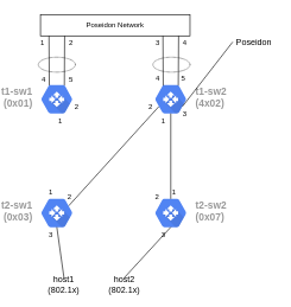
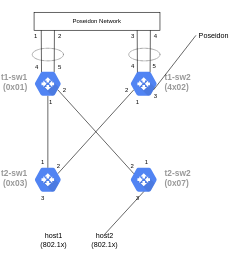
  <mxCell id="0" />
  <mxCell id="1" parent="0" />
  <mxCell id="2" style="edgeStyle=none;rounded=0;orthogonalLoop=1;jettySize=auto;html=1;exitX=0.25;exitY=0.67;exitDx=0;exitDy=0;exitPerimeter=0;entryX=0.75;entryY=0.33;entryDx=0;entryDy=0;entryPerimeter=0;endArrow=none;endFill=0;" edge="1" parent="1" source="3" target="4"><mxGeometry relative="1" as="geometry" /></mxCell>
  <mxCell id="3" value="t1-sw2&lt;br&gt;(4x02)" style="html=1;fillColor=#5184F3;strokeColor=none;verticalAlign=middle;labelPosition=right;verticalLabelPosition=middle;align=left;spacingTop=-6;fontSize=14;fontStyle=1;fontColor=#999999;shape=mxgraph.gcp2.hexIcon;prIcon=cloud_router" vertex="1" parent="1"><mxGeometry x="182" y="110" width="66" height="58.5" as="geometry" /></mxCell>
  <mxCell id="4" value="t2-sw1&lt;br&gt;(0x03)" style="html=1;fillColor=#5184F3;strokeColor=none;verticalAlign=middle;labelPosition=left;verticalLabelPosition=middle;align=right;spacingTop=-6;fontSize=14;fontStyle=1;fontColor=#999999;shape=mxgraph.gcp2.hexIcon;prIcon=cloud_router" vertex="1" parent="1"><mxGeometry x="22" y="270" width="66" height="58.5" as="geometry" /></mxCell>
  <mxCell id="5" value="t2-sw2&lt;br&gt;(0x07)" style="html=1;fillColor=#5184F3;strokeColor=none;verticalAlign=middle;labelPosition=right;verticalLabelPosition=middle;align=left;spacingTop=-6;fontSize=14;fontStyle=1;fontColor=#999999;shape=mxgraph.gcp2.hexIcon;prIcon=cloud_router" vertex="1" parent="1"><mxGeometry x="182" y="270" width="66" height="58.5" as="geometry" /></mxCell>
- <mxCell id="8" style="edgeStyle=none;rounded=0;orthogonalLoop=1;jettySize=auto;html=1;entryX=0.5;entryY=0.16;entryDx=0;entryDy=0;entryPerimeter=0;endArrow=none;endFill=0;exitX=0.5;exitY=0.84;exitDx=0;exitDy=0;exitPerimeter=0;" edge="1" parent="1" source="3" target="5"><mxGeometry relative="1" as="geometry"><mxPoint x="192" y="160" as="sourcePoint" /><mxPoint x="65" y="289.36" as="targetPoint" /></mxGeometry></mxCell>
+ <mxCell id="6" style="edgeStyle=none;rounded=0;orthogonalLoop=1;jettySize=auto;html=1;exitX=0.75;exitY=0.67;exitDx=0;exitDy=0;exitPerimeter=0;entryX=0.25;entryY=0.33;entryDx=0;entryDy=0;entryPerimeter=0;endArrow=none;endFill=0;" edge="1" parent="1" source="29" target="5"><mxGeometry relative="1" as="geometry"><mxPoint x="208.5" y="159.195" as="sourcePoint" /><mxPoint x="81.5" y="299.305" as="targetPoint" /></mxGeometry></mxCell>
+ <mxCell id="7" style="edgeStyle=none;rounded=0;orthogonalLoop=1;jettySize=auto;html=1;exitX=0.5;exitY=0.84;exitDx=0;exitDy=0;exitPerimeter=0;entryX=0.5;entryY=0.16;entryDx=0;entryDy=0;entryPerimeter=0;endArrow=none;endFill=0;" edge="1" parent="1" source="29" target="4"><mxGeometry relative="1" as="geometry"><mxPoint x="81.5" y="159.195" as="sourcePoint" /><mxPoint x="225" y="289.36" as="targetPoint" /></mxGeometry></mxCell>
  <mxCell id="9" value="host1&lt;br&gt;(802.1x)" style="text;html=1;strokeColor=none;fillColor=none;align=center;verticalAlign=middle;whiteSpace=wrap;rounded=0;" vertex="1" parent="1"><mxGeometry x="45" y="390" width="40" height="20" as="geometry" /></mxCell>
  <mxCell id="10" value="host2&lt;br&gt;(802.1x)" style="text;html=1;strokeColor=none;fillColor=none;align=center;verticalAlign=middle;whiteSpace=wrap;rounded=0;" vertex="1" parent="1"><mxGeometry x="130" y="390" width="40" height="20" as="geometry" /></mxCell>
- <mxCell id="11" style="edgeStyle=none;rounded=0;orthogonalLoop=1;jettySize=auto;html=1;exitX=0.5;exitY=0.84;exitDx=0;exitDy=0;exitPerimeter=0;entryX=0.5;entryY=0;entryDx=0;entryDy=0;endArrow=none;endFill=0;" edge="1" parent="1" source="4" target="9"><mxGeometry relative="1" as="geometry"><mxPoint x="65" y="169.14" as="sourcePoint" /><mxPoint x="65" y="289.36" as="targetPoint" /></mxGeometry></mxCell>
  <mxCell id="12" style="edgeStyle=none;rounded=0;orthogonalLoop=1;jettySize=auto;html=1;exitX=0.5;exitY=0.84;exitDx=0;exitDy=0;exitPerimeter=0;entryX=0.5;entryY=0;entryDx=0;entryDy=0;endArrow=none;endFill=0;" edge="1" parent="1" source="5" target="10"><mxGeometry relative="1" as="geometry"><mxPoint x="65" y="329.14" as="sourcePoint" /><mxPoint x="65" y="400" as="targetPoint" /></mxGeometry></mxCell>
  <mxCell id="13" value="1" style="text;html=1;strokeColor=none;fillColor=none;align=center;verticalAlign=middle;whiteSpace=wrap;rounded=0;fontSize=10;" vertex="1" parent="1"><mxGeometry x="32" y="260" width="30" height="20" as="geometry" /></mxCell>
  <mxCell id="14" value="1" style="text;html=1;strokeColor=none;fillColor=none;align=center;verticalAlign=middle;whiteSpace=wrap;rounded=0;fontSize=10;" vertex="1" parent="1"><mxGeometry x="205" y="260" width="30" height="20" as="geometry" /></mxCell>
  <mxCell id="15" value="1" style="text;html=1;strokeColor=none;fillColor=none;align=center;verticalAlign=middle;whiteSpace=wrap;rounded=0;fontSize=10;" vertex="1" parent="1"><mxGeometry x="45" y="158.5" width="30" height="20" as="geometry" /></mxCell>
  <mxCell id="16" value="1" style="text;html=1;strokeColor=none;fillColor=none;align=center;verticalAlign=middle;whiteSpace=wrap;rounded=0;fontSize=10;" vertex="1" parent="1"><mxGeometry x="190" y="158.5" width="30" height="20" as="geometry" /></mxCell>
  <mxCell id="17" value="2" style="text;html=1;strokeColor=none;fillColor=none;align=center;verticalAlign=middle;whiteSpace=wrap;rounded=0;fontSize=10;" vertex="1" parent="1"><mxGeometry x="68" y="140" width="30" height="20" as="geometry" /></mxCell>
  <mxCell id="18" value="2" style="text;html=1;strokeColor=none;fillColor=none;align=center;verticalAlign=middle;whiteSpace=wrap;rounded=0;fontSize=10;" vertex="1" parent="1"><mxGeometry x="172" y="139.5" width="30" height="20" as="geometry" /></mxCell>
  <mxCell id="19" value="2" style="text;html=1;strokeColor=none;fillColor=none;align=center;verticalAlign=middle;whiteSpace=wrap;rounded=0;fontSize=10;" vertex="1" parent="1"><mxGeometry x="58" y="267" width="30" height="20" as="geometry" /></mxCell>
  <mxCell id="20" value="2" style="text;html=1;strokeColor=none;fillColor=none;align=center;verticalAlign=middle;whiteSpace=wrap;rounded=0;fontSize=10;" vertex="1" parent="1"><mxGeometry x="181" y="266" width="30" height="20" as="geometry" /></mxCell>
  <mxCell id="21" value="3" style="text;html=1;strokeColor=none;fillColor=none;align=center;verticalAlign=middle;whiteSpace=wrap;rounded=0;fontSize=10;" vertex="1" parent="1"><mxGeometry x="32" y="318.5" width="30" height="20" as="geometry" /></mxCell>
  <mxCell id="22" value="3" style="text;html=1;strokeColor=none;fillColor=none;align=center;verticalAlign=middle;whiteSpace=wrap;rounded=0;fontSize=10;" vertex="1" parent="1"><mxGeometry x="190" y="318.5" width="30" height="20" as="geometry" /></mxCell>
  <mxCell id="23" value="Poseidon" style="text;html=1;strokeColor=none;fillColor=none;align=center;verticalAlign=middle;whiteSpace=wrap;rounded=0;" vertex="1" parent="1"><mxGeometry x="302" y="48.5" width="60" height="20" as="geometry" /></mxCell>
  <mxCell id="24" style="edgeStyle=none;rounded=0;orthogonalLoop=1;jettySize=auto;html=1;endArrow=none;endFill=0;exitX=0.75;exitY=0.67;exitDx=0;exitDy=0;exitPerimeter=0;entryX=0;entryY=0.5;entryDx=0;entryDy=0;" edge="1" parent="1" source="3" target="23"><mxGeometry relative="1" as="geometry"><mxPoint x="225" y="169.14" as="sourcePoint" /><mxPoint x="272" y="188" as="targetPoint" /></mxGeometry></mxCell>
  <mxCell id="25" value="3" style="text;html=1;strokeColor=none;fillColor=none;align=center;verticalAlign=middle;whiteSpace=wrap;rounded=0;fontSize=10;" vertex="1" parent="1"><mxGeometry x="220" y="150" width="30" height="20" as="geometry" /></mxCell>
  <mxCell id="26" value="Poseidon Network" style="rounded=0;whiteSpace=wrap;html=1;fontSize=10;" vertex="1" parent="1"><mxGeometry x="32" y="20" width="210" height="30" as="geometry" /></mxCell>
  <mxCell id="27" style="edgeStyle=none;rounded=0;orthogonalLoop=1;jettySize=auto;html=1;exitX=0.34;exitY=0.17;exitDx=0;exitDy=0;exitPerimeter=0;endArrow=none;endFill=0;" edge="1" parent="1" source="29"><mxGeometry relative="1" as="geometry"><mxPoint x="65" y="169.14" as="sourcePoint" /><mxPoint x="44" y="50" as="targetPoint" /></mxGeometry></mxCell>
  <mxCell id="28" style="edgeStyle=none;rounded=0;orthogonalLoop=1;jettySize=auto;html=1;exitX=0.66;exitY=0.17;exitDx=0;exitDy=0;exitPerimeter=0;endArrow=none;endFill=0;" edge="1" parent="1" source="29"><mxGeometry relative="1" as="geometry"><mxPoint x="62.44" y="119.945" as="sourcePoint" /><mxPoint x="66" y="50" as="targetPoint" /></mxGeometry></mxCell>
  <mxCell id="29" value="t1-sw1&lt;br&gt;(0x01)" style="html=1;fillColor=#5184F3;strokeColor=none;verticalAlign=middle;labelPosition=left;verticalLabelPosition=middle;align=right;spacingTop=-6;fontSize=14;fontStyle=1;fontColor=#999999;shape=mxgraph.gcp2.hexIcon;prIcon=cloud_router" vertex="1" parent="1"><mxGeometry x="22" y="110" width="66" height="58.5" as="geometry" /></mxCell>
  <mxCell id="30" style="edgeStyle=none;rounded=0;orthogonalLoop=1;jettySize=auto;html=1;exitX=0.34;exitY=0.17;exitDx=0;exitDy=0;exitPerimeter=0;endArrow=none;endFill=0;" edge="1" parent="1" source="3"><mxGeometry relative="1" as="geometry"><mxPoint x="181.94" y="119.945" as="sourcePoint" /><mxPoint x="204" y="50" as="targetPoint" /></mxGeometry></mxCell>
  <mxCell id="31" style="edgeStyle=none;rounded=0;orthogonalLoop=1;jettySize=auto;html=1;exitX=0.66;exitY=0.17;exitDx=0;exitDy=0;exitPerimeter=0;endArrow=none;endFill=0;" edge="1" parent="1" source="3"><mxGeometry relative="1" as="geometry"><mxPoint x="214.44" y="129.945" as="sourcePoint" /><mxPoint x="226" y="50" as="targetPoint" /></mxGeometry></mxCell>
  <mxCell id="32" value="" style="ellipse;whiteSpace=wrap;html=1;fontSize=10;fillColor=none;dashed=1;dashPattern=1 1;" vertex="1" parent="1"><mxGeometry x="29" y="80" width="52" height="21" as="geometry" /></mxCell>
  <mxCell id="33" value="" style="ellipse;whiteSpace=wrap;html=1;fontSize=10;fillColor=none;dashed=1;dashPattern=1 1;" vertex="1" parent="1"><mxGeometry x="190" y="80" width="52" height="21" as="geometry" /></mxCell>
  <mxCell id="34" value="4" style="text;html=1;strokeColor=none;fillColor=none;align=center;verticalAlign=middle;whiteSpace=wrap;rounded=0;fontSize=10;" vertex="1" parent="1"><mxGeometry x="22" y="101" width="30" height="20" as="geometry" /></mxCell>
  <mxCell id="35" value="4" style="text;html=1;strokeColor=none;fillColor=none;align=center;verticalAlign=middle;whiteSpace=wrap;rounded=0;fontSize=10;" vertex="1" parent="1"><mxGeometry x="182" y="100" width="30" height="20" as="geometry" /></mxCell>
  <mxCell id="36" value="5" style="text;html=1;strokeColor=none;fillColor=none;align=center;verticalAlign=middle;whiteSpace=wrap;rounded=0;fontSize=10;" vertex="1" parent="1"><mxGeometry x="60" y="101" width="30" height="20" as="geometry" /></mxCell>
  <mxCell id="37" value="5" style="text;html=1;strokeColor=none;fillColor=none;align=center;verticalAlign=middle;whiteSpace=wrap;rounded=0;fontSize=10;" vertex="1" parent="1"><mxGeometry x="218" y="100" width="30" height="20" as="geometry" /></mxCell>
  <mxCell id="38" value="1" style="text;html=1;strokeColor=none;fillColor=none;align=center;verticalAlign=middle;whiteSpace=wrap;rounded=0;fontSize=10;" vertex="1" parent="1"><mxGeometry x="20" y="50" width="30" height="20" as="geometry" /></mxCell>
  <mxCell id="39" value="2" style="text;html=1;strokeColor=none;fillColor=none;align=center;verticalAlign=middle;whiteSpace=wrap;rounded=0;fontSize=10;" vertex="1" parent="1"><mxGeometry x="60" y="50" width="30" height="20" as="geometry" /></mxCell>
  <mxCell id="40" value="3" style="text;html=1;strokeColor=none;fillColor=none;align=center;verticalAlign=middle;whiteSpace=wrap;rounded=0;fontSize=10;" vertex="1" parent="1"><mxGeometry x="182" y="50" width="30" height="20" as="geometry" /></mxCell>
  <mxCell id="41" value="4" style="text;html=1;strokeColor=none;fillColor=none;align=center;verticalAlign=middle;whiteSpace=wrap;rounded=0;fontSize=10;" vertex="1" parent="1"><mxGeometry x="220" y="50" width="30" height="20" as="geometry" /></mxCell>
